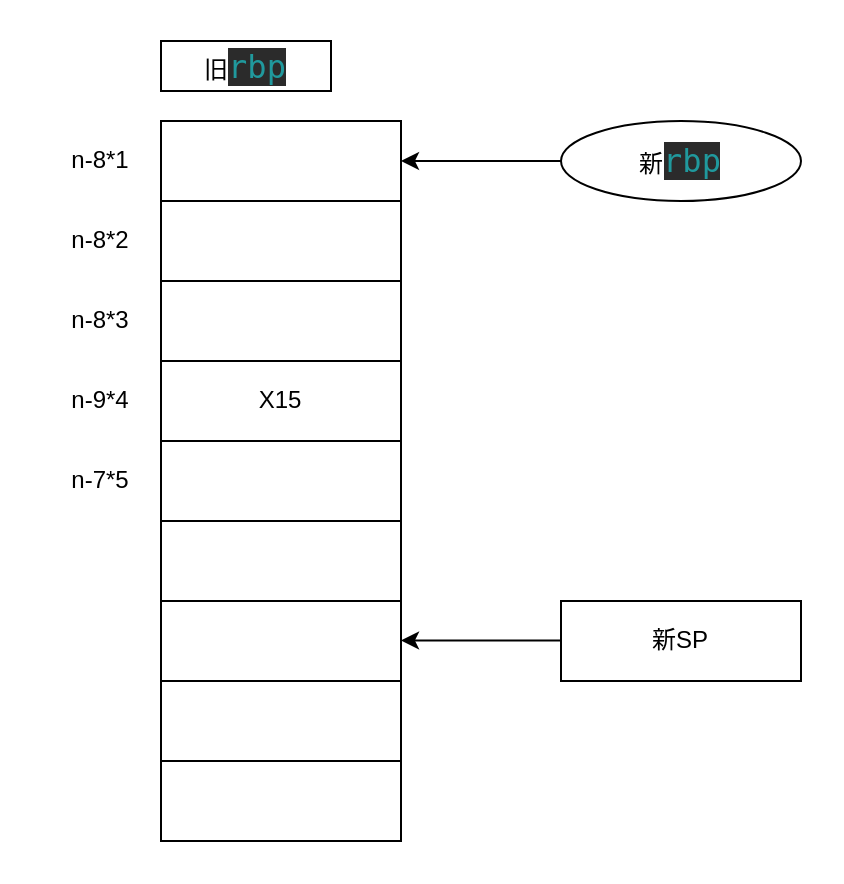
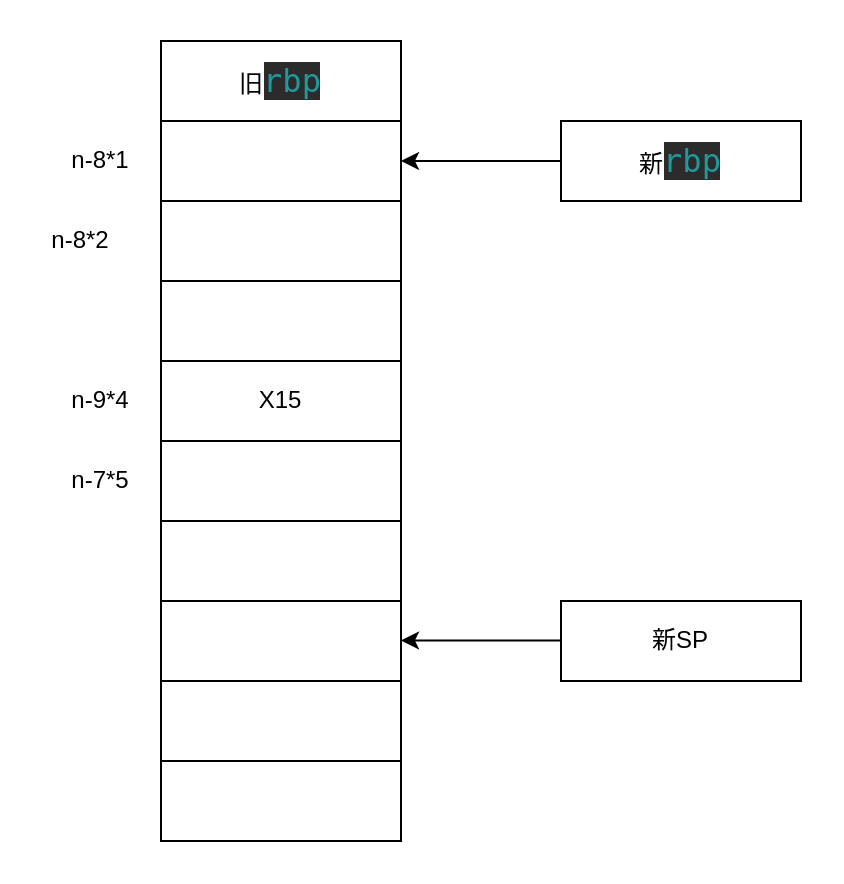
  <mxCell id="0" />
  <mxCell id="1" parent="0" />
- <mxCell id="2" value="旧&lt;span style=&quot;font-family: Monaco, monospace; font-size: 12pt; background-color: rgb(43, 43, 43); color: rgb(32, 153, 157);&quot;&gt;rbp&lt;/span&gt;" style="rounded=0;whiteSpace=wrap;html=1;" vertex="1" parent="1"><mxGeometry x="80" y="20" width="85" height="25" as="geometry" /></mxCell>
+ <mxCell id="2" value="旧&lt;span style=&quot;font-family: Monaco, monospace; font-size: 12pt; background-color: rgb(43, 43, 43); color: rgb(32, 153, 157);&quot;&gt;rbp&lt;/span&gt;" style="rounded=0;whiteSpace=wrap;html=1;" vertex="1" parent="1"><mxGeometry x="80" y="20" width="120" height="40" as="geometry" /></mxCell>
  <mxCell id="3" value="" style="rounded=0;whiteSpace=wrap;html=1;" vertex="1" parent="1"><mxGeometry x="80" y="60" width="120" height="40" as="geometry" /></mxCell>
  <mxCell id="4" value="" style="rounded=0;whiteSpace=wrap;html=1;" vertex="1" parent="1"><mxGeometry x="80" y="100" width="120" height="40" as="geometry" /></mxCell>
  <mxCell id="5" value="" style="rounded=0;whiteSpace=wrap;html=1;" vertex="1" parent="1"><mxGeometry x="80" y="140" width="120" height="40" as="geometry" /></mxCell>
  <mxCell id="6" value="X15" style="rounded=0;whiteSpace=wrap;html=1;" vertex="1" parent="1"><mxGeometry x="80" y="180" width="120" height="40" as="geometry" /></mxCell>
  <mxCell id="7" value="" style="rounded=0;whiteSpace=wrap;html=1;" vertex="1" parent="1"><mxGeometry x="80" y="220" width="120" height="40" as="geometry" /></mxCell>
  <mxCell id="8" value="" style="rounded=0;whiteSpace=wrap;html=1;" vertex="1" parent="1"><mxGeometry x="80" y="260" width="120" height="40" as="geometry" /></mxCell>
  <mxCell id="9" value="" style="rounded=0;whiteSpace=wrap;html=1;" vertex="1" parent="1"><mxGeometry x="80" y="300" width="120" height="40" as="geometry" /></mxCell>
  <mxCell id="10" value="n-8*1" style="text;html=1;strokeColor=none;fillColor=none;align=center;verticalAlign=middle;whiteSpace=wrap;rounded=0;" vertex="1" parent="1"><mxGeometry x="20" y="65" width="60" height="30" as="geometry" /></mxCell>
- <mxCell id="11" value="n-8*2" style="text;html=1;strokeColor=none;fillColor=none;align=center;verticalAlign=middle;whiteSpace=wrap;rounded=0;" vertex="1" parent="1"><mxGeometry x="20" y="105" width="60" height="30" as="geometry" /></mxCell>
- <mxCell id="12" value="n-8*3" style="text;html=1;strokeColor=none;fillColor=none;align=center;verticalAlign=middle;whiteSpace=wrap;rounded=0;" vertex="1" parent="1"><mxGeometry x="20" y="145" width="60" height="30" as="geometry" /></mxCell>
+ <mxCell id="11" value="n-8*2" style="text;html=1;strokeColor=none;fillColor=none;align=center;verticalAlign=middle;whiteSpace=wrap;rounded=0;" vertex="1" parent="1"><mxGeometry x="10" y="105" width="60" height="30" as="geometry" /></mxCell>
  <mxCell id="13" value="n-9*4" style="text;html=1;strokeColor=none;fillColor=none;align=center;verticalAlign=middle;whiteSpace=wrap;rounded=0;" vertex="1" parent="1"><mxGeometry x="20" y="185" width="60" height="30" as="geometry" /></mxCell>
  <mxCell id="14" value="n-7*5" style="text;html=1;strokeColor=none;fillColor=none;align=center;verticalAlign=middle;whiteSpace=wrap;rounded=0;" vertex="1" parent="1"><mxGeometry x="20" y="225" width="60" height="30" as="geometry" /></mxCell>
  <mxCell id="15" style="edgeStyle=orthogonalEdgeStyle;rounded=0;orthogonalLoop=1;jettySize=auto;html=1;exitX=0;exitY=0.5;exitDx=0;exitDy=0;entryX=1;entryY=0.5;entryDx=0;entryDy=0;" edge="1" parent="1" source="16"><mxGeometry relative="1" as="geometry"><mxPoint x="200" y="80" as="targetPoint" /></mxGeometry></mxCell>
- <mxCell id="16" value="新&lt;span style=&quot;font-family: Monaco, monospace; font-size: 12pt; background-color: rgb(43, 43, 43); color: rgb(32, 153, 157);&quot;&gt;rbp&lt;/span&gt;" style="ellipse;whiteSpace=wrap;html=1;" vertex="1" parent="1"><mxGeometry x="280" y="60" width="120" height="40" as="geometry" /></mxCell>
+ <mxCell id="16" value="新&lt;span style=&quot;font-family: Monaco, monospace; font-size: 12pt; background-color: rgb(43, 43, 43); color: rgb(32, 153, 157);&quot;&gt;rbp&lt;/span&gt;" style="rounded=0;whiteSpace=wrap;html=1;" vertex="1" parent="1"><mxGeometry x="280" y="60" width="120" height="40" as="geometry" /></mxCell>
  <mxCell id="17" value="" style="rounded=0;whiteSpace=wrap;html=1;" vertex="1" parent="1"><mxGeometry x="80" y="340" width="120" height="40" as="geometry" /></mxCell>
  <mxCell id="18" value="" style="rounded=0;whiteSpace=wrap;html=1;" vertex="1" parent="1"><mxGeometry x="80" y="380" width="120" height="40" as="geometry" /></mxCell>
  <mxCell id="19" style="edgeStyle=orthogonalEdgeStyle;rounded=0;orthogonalLoop=1;jettySize=auto;html=1;exitX=0;exitY=0.5;exitDx=0;exitDy=0;entryX=1;entryY=0.5;entryDx=0;entryDy=0;" edge="1" parent="1"><mxGeometry relative="1" as="geometry"><mxPoint x="280" y="319.75" as="sourcePoint" /><mxPoint x="200" y="319.75" as="targetPoint" /></mxGeometry></mxCell>
  <mxCell id="20" value="新SP" style="rounded=0;whiteSpace=wrap;html=1;" vertex="1" parent="1"><mxGeometry x="280" y="300" width="120" height="40" as="geometry" /></mxCell>
